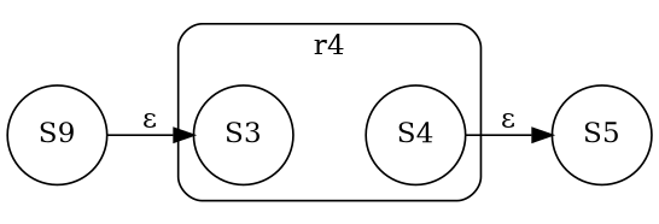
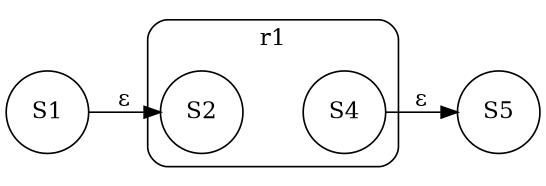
  digraph {
    rankdir=LR
    node [shape=circle]
-   S2 [width=0.4 label=S3]
+   S2 [width=0.4]
    S4 [width=0.4]
    S5 [width=0.4]
-   S1 [width=0.4 label=S9]
+   S1 [width=0.4]
    subgraph cluster_1 {
-     label=r4
+     label=r1
      style=rounded
      S2
      S4
    }
    S2 -> S4 [style=invis]
    S4 -> S5 [label=<&epsilon;>]
    S1 -> S2 [label=<&epsilon;>]
  }
